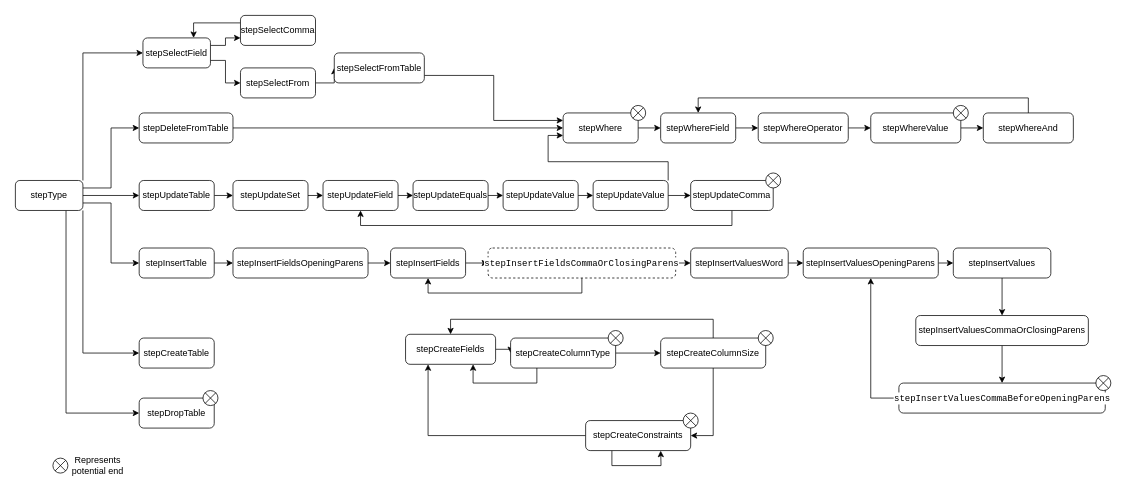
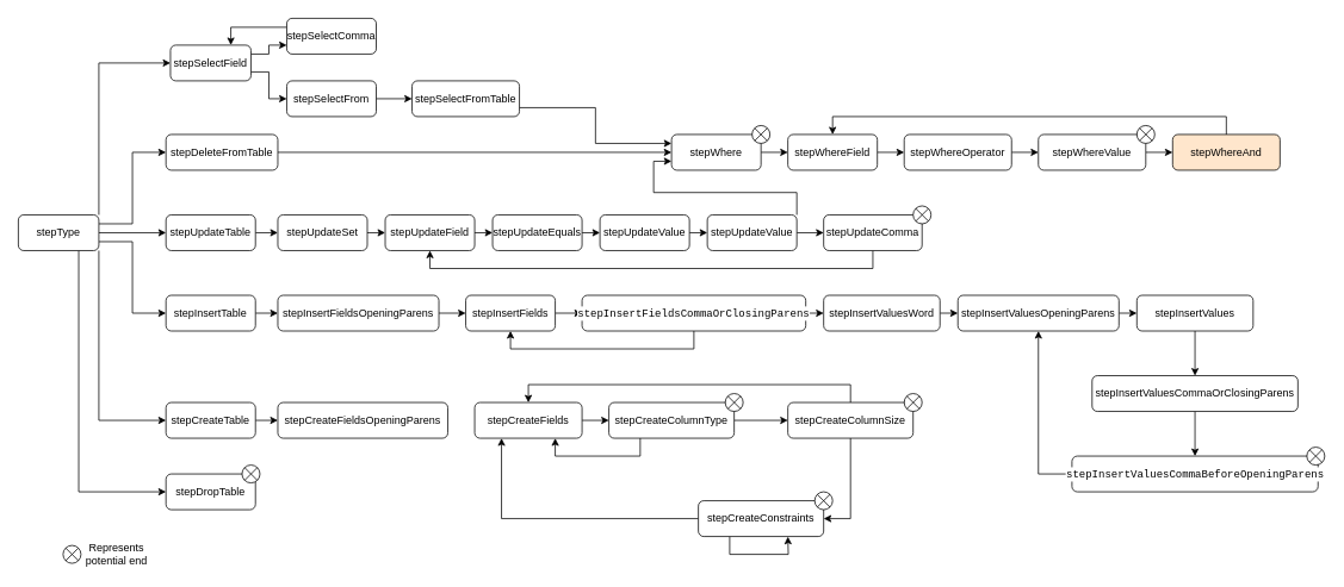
  <mxCell id="0" />
  <mxCell id="1" parent="0" />
  <mxCell id="2" style="edgeStyle=orthogonalEdgeStyle;rounded=0;orthogonalLoop=1;jettySize=auto;html=1;exitX=1;exitY=0;exitDx=0;exitDy=0;entryX=0;entryY=0.5;entryDx=0;entryDy=0;" edge="1" parent="1" source="8" target="11"><mxGeometry relative="1" as="geometry" /></mxCell>
  <mxCell id="3" style="edgeStyle=orthogonalEdgeStyle;rounded=0;orthogonalLoop=1;jettySize=auto;html=1;exitX=1;exitY=0.25;exitDx=0;exitDy=0;entryX=0;entryY=0.5;entryDx=0;entryDy=0;" edge="1" parent="1" source="8" target="23"><mxGeometry relative="1" as="geometry" /></mxCell>
  <mxCell id="4" style="edgeStyle=orthogonalEdgeStyle;rounded=0;orthogonalLoop=1;jettySize=auto;html=1;exitX=1;exitY=0.5;exitDx=0;exitDy=0;entryX=0;entryY=0.5;entryDx=0;entryDy=0;" edge="1" parent="1" source="8" target="21"><mxGeometry relative="1" as="geometry" /></mxCell>
  <mxCell id="5" style="edgeStyle=orthogonalEdgeStyle;rounded=0;orthogonalLoop=1;jettySize=auto;html=1;exitX=1;exitY=0.75;exitDx=0;exitDy=0;entryX=0;entryY=0.5;entryDx=0;entryDy=0;" edge="1" parent="1" source="8" target="19"><mxGeometry relative="1" as="geometry" /></mxCell>
  <mxCell id="6" style="edgeStyle=orthogonalEdgeStyle;rounded=0;orthogonalLoop=1;jettySize=auto;html=1;exitX=1;exitY=1;exitDx=0;exitDy=0;entryX=0;entryY=0.5;entryDx=0;entryDy=0;" edge="1" parent="1" source="8" target="25"><mxGeometry relative="1" as="geometry" /></mxCell>
  <mxCell id="7" style="edgeStyle=orthogonalEdgeStyle;rounded=0;orthogonalLoop=1;jettySize=auto;html=1;exitX=0.75;exitY=1;exitDx=0;exitDy=0;entryX=0;entryY=0.5;entryDx=0;entryDy=0;" edge="1" parent="1" source="8" target="26"><mxGeometry relative="1" as="geometry" /></mxCell>
  <mxCell id="8" value="&lt;font style=&quot;font-size: 12px;&quot;&gt;stepType&lt;/font&gt;" style="rounded=1;whiteSpace=wrap;html=1;" parent="1" vertex="1"><mxGeometry x="20" y="240" width="90" height="40" as="geometry" /></mxCell>
  <mxCell id="9" style="edgeStyle=orthogonalEdgeStyle;rounded=0;orthogonalLoop=1;jettySize=auto;html=1;exitX=1;exitY=0.75;exitDx=0;exitDy=0;entryX=0;entryY=0.5;entryDx=0;entryDy=0;" parent="1" source="11" target="15" edge="1"><mxGeometry relative="1" as="geometry" /></mxCell>
  <mxCell id="10" style="edgeStyle=orthogonalEdgeStyle;rounded=0;orthogonalLoop=1;jettySize=auto;html=1;exitX=1;exitY=0.25;exitDx=0;exitDy=0;entryX=0;entryY=0.75;entryDx=0;entryDy=0;" parent="1" source="11" target="13" edge="1"><mxGeometry relative="1" as="geometry" /></mxCell>
  <mxCell id="11" value="&lt;font style=&quot;font-size: 12px;&quot;&gt;stepSelectField&lt;/font&gt;" style="rounded=1;whiteSpace=wrap;html=1;" parent="1" vertex="1"><mxGeometry x="190" y="50" width="90" height="40" as="geometry" /></mxCell>
  <mxCell id="12" style="edgeStyle=orthogonalEdgeStyle;rounded=0;orthogonalLoop=1;jettySize=auto;html=1;exitX=0;exitY=0.25;exitDx=0;exitDy=0;entryX=0.75;entryY=0;entryDx=0;entryDy=0;" parent="1" source="13" target="11" edge="1"><mxGeometry relative="1" as="geometry" /></mxCell>
  <mxCell id="13" value="&lt;font style=&quot;font-size: 12px;&quot;&gt;stepSelectComma&lt;/font&gt;" style="rounded=1;whiteSpace=wrap;html=1;" parent="1" vertex="1"><mxGeometry x="320" y="20" width="100" height="40" as="geometry" /></mxCell>
  <mxCell id="14" style="edgeStyle=orthogonalEdgeStyle;rounded=0;orthogonalLoop=1;jettySize=auto;html=1;exitX=1;exitY=0.5;exitDx=0;exitDy=0;entryX=0;entryY=0.5;entryDx=0;entryDy=0;" parent="1" source="15" target="17" edge="1"><mxGeometry relative="1" as="geometry" /></mxCell>
  <mxCell id="15" value="&lt;font style=&quot;font-size: 12px;&quot;&gt;stepSelectFrom&lt;/font&gt;" style="rounded=1;whiteSpace=wrap;html=1;" parent="1" vertex="1"><mxGeometry x="320" y="90" width="100" height="40" as="geometry" /></mxCell>
  <mxCell id="16" style="edgeStyle=orthogonalEdgeStyle;rounded=0;orthogonalLoop=1;jettySize=auto;html=1;exitX=1;exitY=0.75;exitDx=0;exitDy=0;entryX=0;entryY=0.25;entryDx=0;entryDy=0;" parent="1" source="17" target="28" edge="1"><mxGeometry relative="1" as="geometry" /></mxCell>
- <mxCell id="17" value="&lt;font style=&quot;font-size: 12px;&quot;&gt;stepSelectFromTable&lt;/font&gt;" style="rounded=1;whiteSpace=wrap;html=1;" parent="1" vertex="1"><mxGeometry x="445" y="70" width="120" height="40" as="geometry" /></mxCell>
+ <mxCell id="17" value="&lt;font style=&quot;font-size: 12px;&quot;&gt;stepSelectFromTable&lt;/font&gt;" style="rounded=1;whiteSpace=wrap;html=1;" parent="1" vertex="1"><mxGeometry x="460" y="90" width="120" height="40" as="geometry" /></mxCell>
  <mxCell id="18" style="edgeStyle=orthogonalEdgeStyle;rounded=0;orthogonalLoop=1;jettySize=auto;html=1;exitX=1;exitY=0.5;exitDx=0;exitDy=0;entryX=0;entryY=0.5;entryDx=0;entryDy=0;" parent="1" source="19" target="56" edge="1"><mxGeometry relative="1" as="geometry" /></mxCell>
  <mxCell id="19" value="&lt;font style=&quot;font-size: 12px;&quot;&gt;stepInsertTable&lt;/font&gt;" style="rounded=1;whiteSpace=wrap;html=1;fontSize=12;" parent="1" vertex="1"><mxGeometry x="185" y="330" width="100" height="40" as="geometry" /></mxCell>
  <mxCell id="20" style="edgeStyle=orthogonalEdgeStyle;rounded=0;orthogonalLoop=1;jettySize=auto;html=1;exitX=1;exitY=0.5;exitDx=0;exitDy=0;entryX=0;entryY=0.5;entryDx=0;entryDy=0;" parent="1" source="21" target="30" edge="1"><mxGeometry relative="1" as="geometry" /></mxCell>
  <mxCell id="21" value="stepUpdateTable" style="rounded=1;whiteSpace=wrap;html=1;fontSize=12;" parent="1" vertex="1"><mxGeometry x="185" y="240" width="100" height="40" as="geometry" /></mxCell>
  <mxCell id="22" style="edgeStyle=orthogonalEdgeStyle;rounded=0;orthogonalLoop=1;jettySize=auto;html=1;exitX=1;exitY=0.5;exitDx=0;exitDy=0;entryX=0;entryY=0.5;entryDx=0;entryDy=0;" parent="1" source="23" target="28" edge="1"><mxGeometry relative="1" as="geometry" /></mxCell>
  <mxCell id="23" value="stepDeleteFromTable" style="rounded=1;whiteSpace=wrap;html=1;fontSize=12;" parent="1" vertex="1"><mxGeometry x="185" y="150" width="125" height="40" as="geometry" /></mxCell>
+ <mxCell id="24" style="edgeStyle=orthogonalEdgeStyle;rounded=0;orthogonalLoop=1;jettySize=auto;html=1;exitX=1;exitY=0.5;exitDx=0;exitDy=0;entryX=0;entryY=0.5;entryDx=0;entryDy=0;" edge="1" parent="1" source="25" target="70"><mxGeometry relative="1" as="geometry" /></mxCell>
  <mxCell id="25" value="stepCreateTable" style="rounded=1;whiteSpace=wrap;html=1;fontSize=12;" parent="1" vertex="1"><mxGeometry x="185" y="450" width="100" height="40" as="geometry" /></mxCell>
  <mxCell id="26" value="stepDropTable" style="rounded=1;whiteSpace=wrap;html=1;fontSize=12;" parent="1" vertex="1"><mxGeometry x="185" y="530" width="100" height="40" as="geometry" /></mxCell>
  <mxCell id="27" style="edgeStyle=orthogonalEdgeStyle;rounded=0;orthogonalLoop=1;jettySize=auto;html=1;exitX=1;exitY=0.5;exitDx=0;exitDy=0;entryX=0;entryY=0.5;entryDx=0;entryDy=0;" parent="1" source="28" target="43" edge="1"><mxGeometry relative="1" as="geometry" /></mxCell>
  <mxCell id="28" value="stepWhere" style="rounded=1;whiteSpace=wrap;html=1;" parent="1" vertex="1"><mxGeometry x="750" y="150" width="100" height="40" as="geometry" /></mxCell>
  <mxCell id="29" style="edgeStyle=orthogonalEdgeStyle;rounded=0;orthogonalLoop=1;jettySize=auto;html=1;exitX=1;exitY=0.5;exitDx=0;exitDy=0;entryX=0;entryY=0.5;entryDx=0;entryDy=0;" parent="1" source="30" target="32" edge="1"><mxGeometry relative="1" as="geometry" /></mxCell>
  <mxCell id="30" value="stepUpdateSet" style="rounded=1;whiteSpace=wrap;html=1;fontSize=12;" parent="1" vertex="1"><mxGeometry x="310" y="240" width="100" height="40" as="geometry" /></mxCell>
  <mxCell id="31" style="edgeStyle=orthogonalEdgeStyle;rounded=0;orthogonalLoop=1;jettySize=auto;html=1;exitX=1;exitY=0.5;exitDx=0;exitDy=0;entryX=0;entryY=0.5;entryDx=0;entryDy=0;" parent="1" source="32" target="34" edge="1"><mxGeometry relative="1" as="geometry" /></mxCell>
  <mxCell id="32" value="stepUpdateField" style="rounded=1;whiteSpace=wrap;html=1;fontSize=12;" parent="1" vertex="1"><mxGeometry x="430" y="240" width="100" height="40" as="geometry" /></mxCell>
  <mxCell id="33" style="edgeStyle=orthogonalEdgeStyle;rounded=0;orthogonalLoop=1;jettySize=auto;html=1;exitX=1;exitY=0.5;exitDx=0;exitDy=0;entryX=0;entryY=0.5;entryDx=0;entryDy=0;" parent="1" source="34" target="36" edge="1"><mxGeometry relative="1" as="geometry" /></mxCell>
  <mxCell id="34" value="stepUpdateEquals" style="rounded=1;whiteSpace=wrap;html=1;fontSize=12;" parent="1" vertex="1"><mxGeometry x="550" y="240" width="100" height="40" as="geometry" /></mxCell>
  <mxCell id="35" style="edgeStyle=orthogonalEdgeStyle;rounded=0;orthogonalLoop=1;jettySize=auto;html=1;exitX=1;exitY=0.5;exitDx=0;exitDy=0;entryX=0;entryY=0.5;entryDx=0;entryDy=0;" parent="1" source="36" target="39" edge="1"><mxGeometry relative="1" as="geometry" /></mxCell>
  <mxCell id="36" value="stepUpdateValue" style="rounded=1;whiteSpace=wrap;html=1;fontSize=12;" parent="1" vertex="1"><mxGeometry x="670" y="240" width="100" height="40" as="geometry" /></mxCell>
  <mxCell id="37" style="edgeStyle=orthogonalEdgeStyle;rounded=0;orthogonalLoop=1;jettySize=auto;html=1;exitX=1;exitY=0.5;exitDx=0;exitDy=0;entryX=0;entryY=0.5;entryDx=0;entryDy=0;" parent="1" source="39" target="41" edge="1"><mxGeometry relative="1" as="geometry" /></mxCell>
  <mxCell id="38" style="edgeStyle=orthogonalEdgeStyle;rounded=0;orthogonalLoop=1;jettySize=auto;html=1;exitX=1;exitY=0;exitDx=0;exitDy=0;entryX=0;entryY=0.75;entryDx=0;entryDy=0;" parent="1" source="39" target="28" edge="1"><mxGeometry relative="1" as="geometry" /></mxCell>
  <mxCell id="39" value="stepUpdateValue" style="rounded=1;whiteSpace=wrap;html=1;fontSize=12;" parent="1" vertex="1"><mxGeometry x="790" y="240" width="100" height="40" as="geometry" /></mxCell>
  <mxCell id="40" style="edgeStyle=orthogonalEdgeStyle;rounded=0;orthogonalLoop=1;jettySize=auto;html=1;exitX=0.5;exitY=1;exitDx=0;exitDy=0;entryX=0.5;entryY=1;entryDx=0;entryDy=0;" parent="1" source="41" target="32" edge="1"><mxGeometry relative="1" as="geometry" /></mxCell>
  <mxCell id="41" value="stepUpdateComma" style="rounded=1;whiteSpace=wrap;html=1;fontSize=12;" parent="1" vertex="1"><mxGeometry x="920" y="240" width="110" height="40" as="geometry" /></mxCell>
  <mxCell id="42" style="edgeStyle=orthogonalEdgeStyle;rounded=0;orthogonalLoop=1;jettySize=auto;html=1;exitX=1;exitY=0.5;exitDx=0;exitDy=0;entryX=0;entryY=0.5;entryDx=0;entryDy=0;" parent="1" source="43" target="45" edge="1"><mxGeometry relative="1" as="geometry" /></mxCell>
  <mxCell id="43" value="stepWhereField" style="rounded=1;whiteSpace=wrap;html=1;" parent="1" vertex="1"><mxGeometry x="880" y="150" width="100" height="40" as="geometry" /></mxCell>
  <mxCell id="44" style="edgeStyle=orthogonalEdgeStyle;rounded=0;orthogonalLoop=1;jettySize=auto;html=1;exitX=1;exitY=0.5;exitDx=0;exitDy=0;entryX=0;entryY=0.5;entryDx=0;entryDy=0;" parent="1" source="45" target="47" edge="1"><mxGeometry relative="1" as="geometry" /></mxCell>
  <mxCell id="45" value="stepWhereOperator" style="rounded=1;whiteSpace=wrap;html=1;" parent="1" vertex="1"><mxGeometry x="1010" y="150" width="120" height="40" as="geometry" /></mxCell>
  <mxCell id="46" style="edgeStyle=orthogonalEdgeStyle;rounded=0;orthogonalLoop=1;jettySize=auto;html=1;exitX=1;exitY=0.5;exitDx=0;exitDy=0;entryX=0;entryY=0.5;entryDx=0;entryDy=0;" parent="1" source="47" target="49" edge="1"><mxGeometry relative="1" as="geometry" /></mxCell>
  <mxCell id="47" value="stepWhereValue" style="rounded=1;whiteSpace=wrap;html=1;" parent="1" vertex="1"><mxGeometry x="1160" y="150" width="120" height="40" as="geometry" /></mxCell>
  <mxCell id="48" style="edgeStyle=orthogonalEdgeStyle;rounded=0;orthogonalLoop=1;jettySize=auto;html=1;exitX=0.5;exitY=0;exitDx=0;exitDy=0;entryX=0.5;entryY=0;entryDx=0;entryDy=0;" parent="1" source="49" target="43" edge="1"><mxGeometry relative="1" as="geometry" /></mxCell>
- <mxCell id="49" value="stepWhereAnd" style="rounded=1;whiteSpace=wrap;html=1;" parent="1" vertex="1"><mxGeometry x="1310" y="150" width="120" height="40" as="geometry" /></mxCell>
+ <mxCell id="49" value="stepWhereAnd" style="rounded=1;whiteSpace=wrap;html=1;fillColor=#ffe6cc;" parent="1" vertex="1"><mxGeometry x="1310" y="150" width="120" height="40" as="geometry" /></mxCell>
  <mxCell id="50" style="edgeStyle=orthogonalEdgeStyle;rounded=0;orthogonalLoop=1;jettySize=auto;html=1;exitX=1;exitY=0.5;exitDx=0;exitDy=0;entryX=0;entryY=0.5;entryDx=0;entryDy=0;" parent="1" source="51" target="54" edge="1"><mxGeometry relative="1" as="geometry" /></mxCell>
  <mxCell id="51" value="&lt;font style=&quot;font-size: 12px;&quot;&gt;stepInsertFields&lt;/font&gt;" style="rounded=1;whiteSpace=wrap;html=1;fontSize=12;" parent="1" vertex="1"><mxGeometry x="520" y="330" width="100" height="40" as="geometry" /></mxCell>
  <mxCell id="52" style="edgeStyle=orthogonalEdgeStyle;rounded=0;orthogonalLoop=1;jettySize=auto;html=1;exitX=1;exitY=0.5;exitDx=0;exitDy=0;entryX=0;entryY=0.5;entryDx=0;entryDy=0;" parent="1" source="54" target="58" edge="1"><mxGeometry relative="1" as="geometry" /></mxCell>
  <mxCell id="53" style="edgeStyle=orthogonalEdgeStyle;rounded=0;orthogonalLoop=1;jettySize=auto;html=1;exitX=0.5;exitY=1;exitDx=0;exitDy=0;entryX=0.5;entryY=1;entryDx=0;entryDy=0;" parent="1" source="54" target="51" edge="1"><mxGeometry relative="1" as="geometry" /></mxCell>
- <mxCell id="54" value="&lt;div style=&quot;font-family: Consolas, &amp;quot;Courier New&amp;quot;, monospace; font-weight: normal; font-size: 12px; line-height: 16px; white-space: pre;&quot;&gt;&lt;div style=&quot;font-size: 12px;&quot;&gt;&lt;span style=&quot;font-size: 12px;&quot;&gt;stepInsertFieldsCommaOrClosingParens&lt;/span&gt;&lt;/div&gt;&lt;/div&gt;" style="rounded=1;whiteSpace=wrap;html=1;fontSize=12;fontColor=default;labelBackgroundColor=default;dashed=1;" parent="1" vertex="1"><mxGeometry x="650" y="330" width="250" height="40" as="geometry" /></mxCell>
+ <mxCell id="54" value="&lt;div style=&quot;font-family: Consolas, &amp;quot;Courier New&amp;quot;, monospace; font-weight: normal; font-size: 12px; line-height: 16px; white-space: pre;&quot;&gt;&lt;div style=&quot;font-size: 12px;&quot;&gt;&lt;span style=&quot;font-size: 12px;&quot;&gt;stepInsertFieldsCommaOrClosingParens&lt;/span&gt;&lt;/div&gt;&lt;/div&gt;" style="rounded=1;whiteSpace=wrap;html=1;fontSize=12;fontColor=default;labelBackgroundColor=default;" parent="1" vertex="1"><mxGeometry x="650" y="330" width="250" height="40" as="geometry" /></mxCell>
  <mxCell id="55" style="edgeStyle=orthogonalEdgeStyle;rounded=0;orthogonalLoop=1;jettySize=auto;html=1;exitX=1;exitY=0.5;exitDx=0;exitDy=0;entryX=0;entryY=0.5;entryDx=0;entryDy=0;" parent="1" source="56" target="51" edge="1"><mxGeometry relative="1" as="geometry" /></mxCell>
  <mxCell id="56" value="&lt;font style=&quot;font-size: 12px;&quot;&gt;stepInsertFieldsOpeningParens&lt;/font&gt;" style="rounded=1;whiteSpace=wrap;html=1;fontSize=12;" parent="1" vertex="1"><mxGeometry x="310" y="330" width="180" height="40" as="geometry" /></mxCell>
  <mxCell id="57" style="edgeStyle=orthogonalEdgeStyle;rounded=0;orthogonalLoop=1;jettySize=auto;html=1;exitX=1;exitY=0.5;exitDx=0;exitDy=0;entryX=0;entryY=0.5;entryDx=0;entryDy=0;" parent="1" source="58" target="60" edge="1"><mxGeometry relative="1" as="geometry" /></mxCell>
  <mxCell id="58" value="&lt;font style=&quot;font-size: 12px;&quot;&gt;stepInsertValuesWord&lt;/font&gt;" style="rounded=1;whiteSpace=wrap;html=1;fontSize=12;" parent="1" vertex="1"><mxGeometry x="920" y="330" width="130" height="40" as="geometry" /></mxCell>
  <mxCell id="59" style="edgeStyle=orthogonalEdgeStyle;rounded=0;orthogonalLoop=1;jettySize=auto;html=1;exitX=1;exitY=0.5;exitDx=0;exitDy=0;entryX=0;entryY=0.5;entryDx=0;entryDy=0;" parent="1" source="60" target="62" edge="1"><mxGeometry relative="1" as="geometry" /></mxCell>
  <mxCell id="60" value="&lt;font style=&quot;font-size: 12px;&quot;&gt;stepInsertValuesOpeningParens&lt;/font&gt;" style="rounded=1;whiteSpace=wrap;html=1;fontSize=12;" parent="1" vertex="1"><mxGeometry x="1070" y="330" width="180" height="40" as="geometry" /></mxCell>
  <mxCell id="61" style="edgeStyle=orthogonalEdgeStyle;rounded=0;orthogonalLoop=1;jettySize=auto;html=1;exitX=0.5;exitY=1;exitDx=0;exitDy=0;entryX=0.5;entryY=0;entryDx=0;entryDy=0;" parent="1" source="62" target="64" edge="1"><mxGeometry relative="1" as="geometry" /></mxCell>
  <mxCell id="62" value="&lt;font style=&quot;font-size: 12px;&quot;&gt;stepInsertValues&lt;/font&gt;" style="rounded=1;whiteSpace=wrap;html=1;fontSize=12;" parent="1" vertex="1"><mxGeometry x="1270" y="330" width="130" height="40" as="geometry" /></mxCell>
  <mxCell id="63" style="edgeStyle=orthogonalEdgeStyle;rounded=0;orthogonalLoop=1;jettySize=auto;html=1;exitX=0.5;exitY=1;exitDx=0;exitDy=0;entryX=0.5;entryY=0;entryDx=0;entryDy=0;" parent="1" source="64" target="66" edge="1"><mxGeometry relative="1" as="geometry" /></mxCell>
  <mxCell id="64" value="&lt;font style=&quot;font-size: 12px;&quot;&gt;stepInsertValues&lt;/font&gt;CommaOrClosingParens" style="rounded=1;whiteSpace=wrap;html=1;fontSize=12;" parent="1" vertex="1"><mxGeometry x="1220" y="420" width="230" height="40" as="geometry" /></mxCell>
  <mxCell id="65" style="edgeStyle=orthogonalEdgeStyle;rounded=0;orthogonalLoop=1;jettySize=auto;html=1;exitX=0;exitY=0.5;exitDx=0;exitDy=0;entryX=0.5;entryY=1;entryDx=0;entryDy=0;" parent="1" source="66" target="60" edge="1"><mxGeometry relative="1" as="geometry" /></mxCell>
  <mxCell id="66" value="&lt;div style=&quot;font-family: Consolas, &amp;quot;Courier New&amp;quot;, monospace; font-weight: normal; font-size: 12px; line-height: 16px; white-space: pre;&quot;&gt;&lt;div&gt;&lt;span style=&quot;&quot;&gt;stepInsertValuesCommaBeforeOpeningParens&lt;/span&gt;&lt;/div&gt;&lt;/div&gt;" style="rounded=1;whiteSpace=wrap;html=1;fontSize=12;labelBackgroundColor=default;fontColor=default;" parent="1" vertex="1"><mxGeometry x="1197.5" y="510" width="275" height="40" as="geometry" /></mxCell>
  <mxCell id="67" value="" style="verticalLabelPosition=bottom;verticalAlign=top;html=1;shape=mxgraph.flowchart.or;" vertex="1" parent="1"><mxGeometry x="270" y="520" width="20" height="20" as="geometry" /></mxCell>
  <mxCell id="68" value="" style="verticalLabelPosition=bottom;verticalAlign=top;html=1;shape=mxgraph.flowchart.or;" vertex="1" parent="1"><mxGeometry x="70" y="610" width="20" height="20" as="geometry" /></mxCell>
  <mxCell id="69" value="Represents potential end" style="text;html=1;align=center;verticalAlign=middle;whiteSpace=wrap;rounded=0;" vertex="1" parent="1"><mxGeometry x="80" y="605" width="100" height="30" as="geometry" /></mxCell>
+ <mxCell id="70" value="stepCreateFieldsOpeningParens" style="rounded=1;whiteSpace=wrap;html=1;fontSize=12;" vertex="1" parent="1"><mxGeometry x="310" y="450" width="190" height="40" as="geometry" /></mxCell>
  <mxCell id="71" style="edgeStyle=orthogonalEdgeStyle;rounded=0;orthogonalLoop=1;jettySize=auto;html=1;exitX=1;exitY=0.5;exitDx=0;exitDy=0;entryX=0;entryY=0.5;entryDx=0;entryDy=0;" edge="1" parent="1" source="72" target="75"><mxGeometry relative="1" as="geometry" /></mxCell>
- <mxCell id="72" value="stepCreateFields" style="rounded=1;whiteSpace=wrap;html=1;fontSize=12;" vertex="1" parent="1"><mxGeometry x="540" y="445" width="120" height="40" as="geometry" /></mxCell>
+ <mxCell id="72" value="stepCreateFields" style="rounded=1;whiteSpace=wrap;html=1;fontSize=12;" vertex="1" parent="1"><mxGeometry x="530" y="450" width="120" height="40" as="geometry" /></mxCell>
  <mxCell id="73" style="edgeStyle=orthogonalEdgeStyle;rounded=0;orthogonalLoop=1;jettySize=auto;html=1;exitX=1;exitY=0.5;exitDx=0;exitDy=0;entryX=0;entryY=0.5;entryDx=0;entryDy=0;" edge="1" parent="1" source="75" target="78"><mxGeometry relative="1" as="geometry" /></mxCell>
  <mxCell id="74" style="edgeStyle=orthogonalEdgeStyle;rounded=0;orthogonalLoop=1;jettySize=auto;html=1;exitX=0.25;exitY=1;exitDx=0;exitDy=0;entryX=0.75;entryY=1;entryDx=0;entryDy=0;" edge="1" parent="1" source="75" target="72"><mxGeometry relative="1" as="geometry" /></mxCell>
  <mxCell id="75" value="stepCreateColumnType" style="rounded=1;whiteSpace=wrap;html=1;fontSize=12;" vertex="1" parent="1"><mxGeometry x="680" y="450" width="140" height="40" as="geometry" /></mxCell>
  <mxCell id="76" style="edgeStyle=orthogonalEdgeStyle;rounded=0;orthogonalLoop=1;jettySize=auto;html=1;exitX=0.5;exitY=0;exitDx=0;exitDy=0;entryX=0.5;entryY=0;entryDx=0;entryDy=0;" edge="1" parent="1" source="78" target="72"><mxGeometry relative="1" as="geometry" /></mxCell>
  <mxCell id="77" style="edgeStyle=orthogonalEdgeStyle;rounded=0;orthogonalLoop=1;jettySize=auto;html=1;exitX=0.5;exitY=1;exitDx=0;exitDy=0;entryX=1;entryY=0.5;entryDx=0;entryDy=0;" edge="1" parent="1" source="78" target="81"><mxGeometry relative="1" as="geometry" /></mxCell>
  <mxCell id="78" value="stepCreateColumnSize" style="rounded=1;whiteSpace=wrap;html=1;fontSize=12;" vertex="1" parent="1"><mxGeometry x="880" y="450" width="140" height="40" as="geometry" /></mxCell>
  <mxCell id="79" style="edgeStyle=orthogonalEdgeStyle;rounded=0;orthogonalLoop=1;jettySize=auto;html=1;exitX=0;exitY=0.5;exitDx=0;exitDy=0;entryX=0.25;entryY=1;entryDx=0;entryDy=0;" edge="1" parent="1" source="81" target="72"><mxGeometry relative="1" as="geometry" /></mxCell>
  <mxCell id="80" style="edgeStyle=orthogonalEdgeStyle;rounded=0;orthogonalLoop=1;jettySize=auto;html=1;exitX=0.25;exitY=1;exitDx=0;exitDy=0;" edge="1" parent="1" source="81"><mxGeometry relative="1" as="geometry"><mxPoint x="880" y="600.176" as="targetPoint" /></mxGeometry></mxCell>
  <mxCell id="81" value="stepCreateConstraints" style="rounded=1;whiteSpace=wrap;html=1;fontSize=12;" vertex="1" parent="1"><mxGeometry x="780" y="560" width="140" height="40" as="geometry" /></mxCell>
  <mxCell id="82" value="" style="verticalLabelPosition=bottom;verticalAlign=top;html=1;shape=mxgraph.flowchart.or;" vertex="1" parent="1"><mxGeometry x="810" y="440" width="20" height="20" as="geometry" /></mxCell>
  <mxCell id="83" value="" style="verticalLabelPosition=bottom;verticalAlign=top;html=1;shape=mxgraph.flowchart.or;" vertex="1" parent="1"><mxGeometry x="910" y="550" width="20" height="20" as="geometry" /></mxCell>
  <mxCell id="84" value="" style="verticalLabelPosition=bottom;verticalAlign=top;html=1;shape=mxgraph.flowchart.or;" vertex="1" parent="1"><mxGeometry x="1020" y="230" width="20" height="20" as="geometry" /></mxCell>
  <mxCell id="85" value="" style="verticalLabelPosition=bottom;verticalAlign=top;html=1;shape=mxgraph.flowchart.or;" vertex="1" parent="1"><mxGeometry x="840" y="140" width="20" height="20" as="geometry" /></mxCell>
  <mxCell id="86" value="" style="verticalLabelPosition=bottom;verticalAlign=top;html=1;shape=mxgraph.flowchart.or;" vertex="1" parent="1"><mxGeometry x="1460" y="500" width="20" height="20" as="geometry" /></mxCell>
  <mxCell id="87" value="" style="verticalLabelPosition=bottom;verticalAlign=top;html=1;shape=mxgraph.flowchart.or;" vertex="1" parent="1"><mxGeometry x="1270" y="140" width="20" height="20" as="geometry" /></mxCell>
  <mxCell id="88" value="" style="verticalLabelPosition=bottom;verticalAlign=top;html=1;shape=mxgraph.flowchart.or;" vertex="1" parent="1"><mxGeometry x="1010" y="440" width="20" height="20" as="geometry" /></mxCell>
